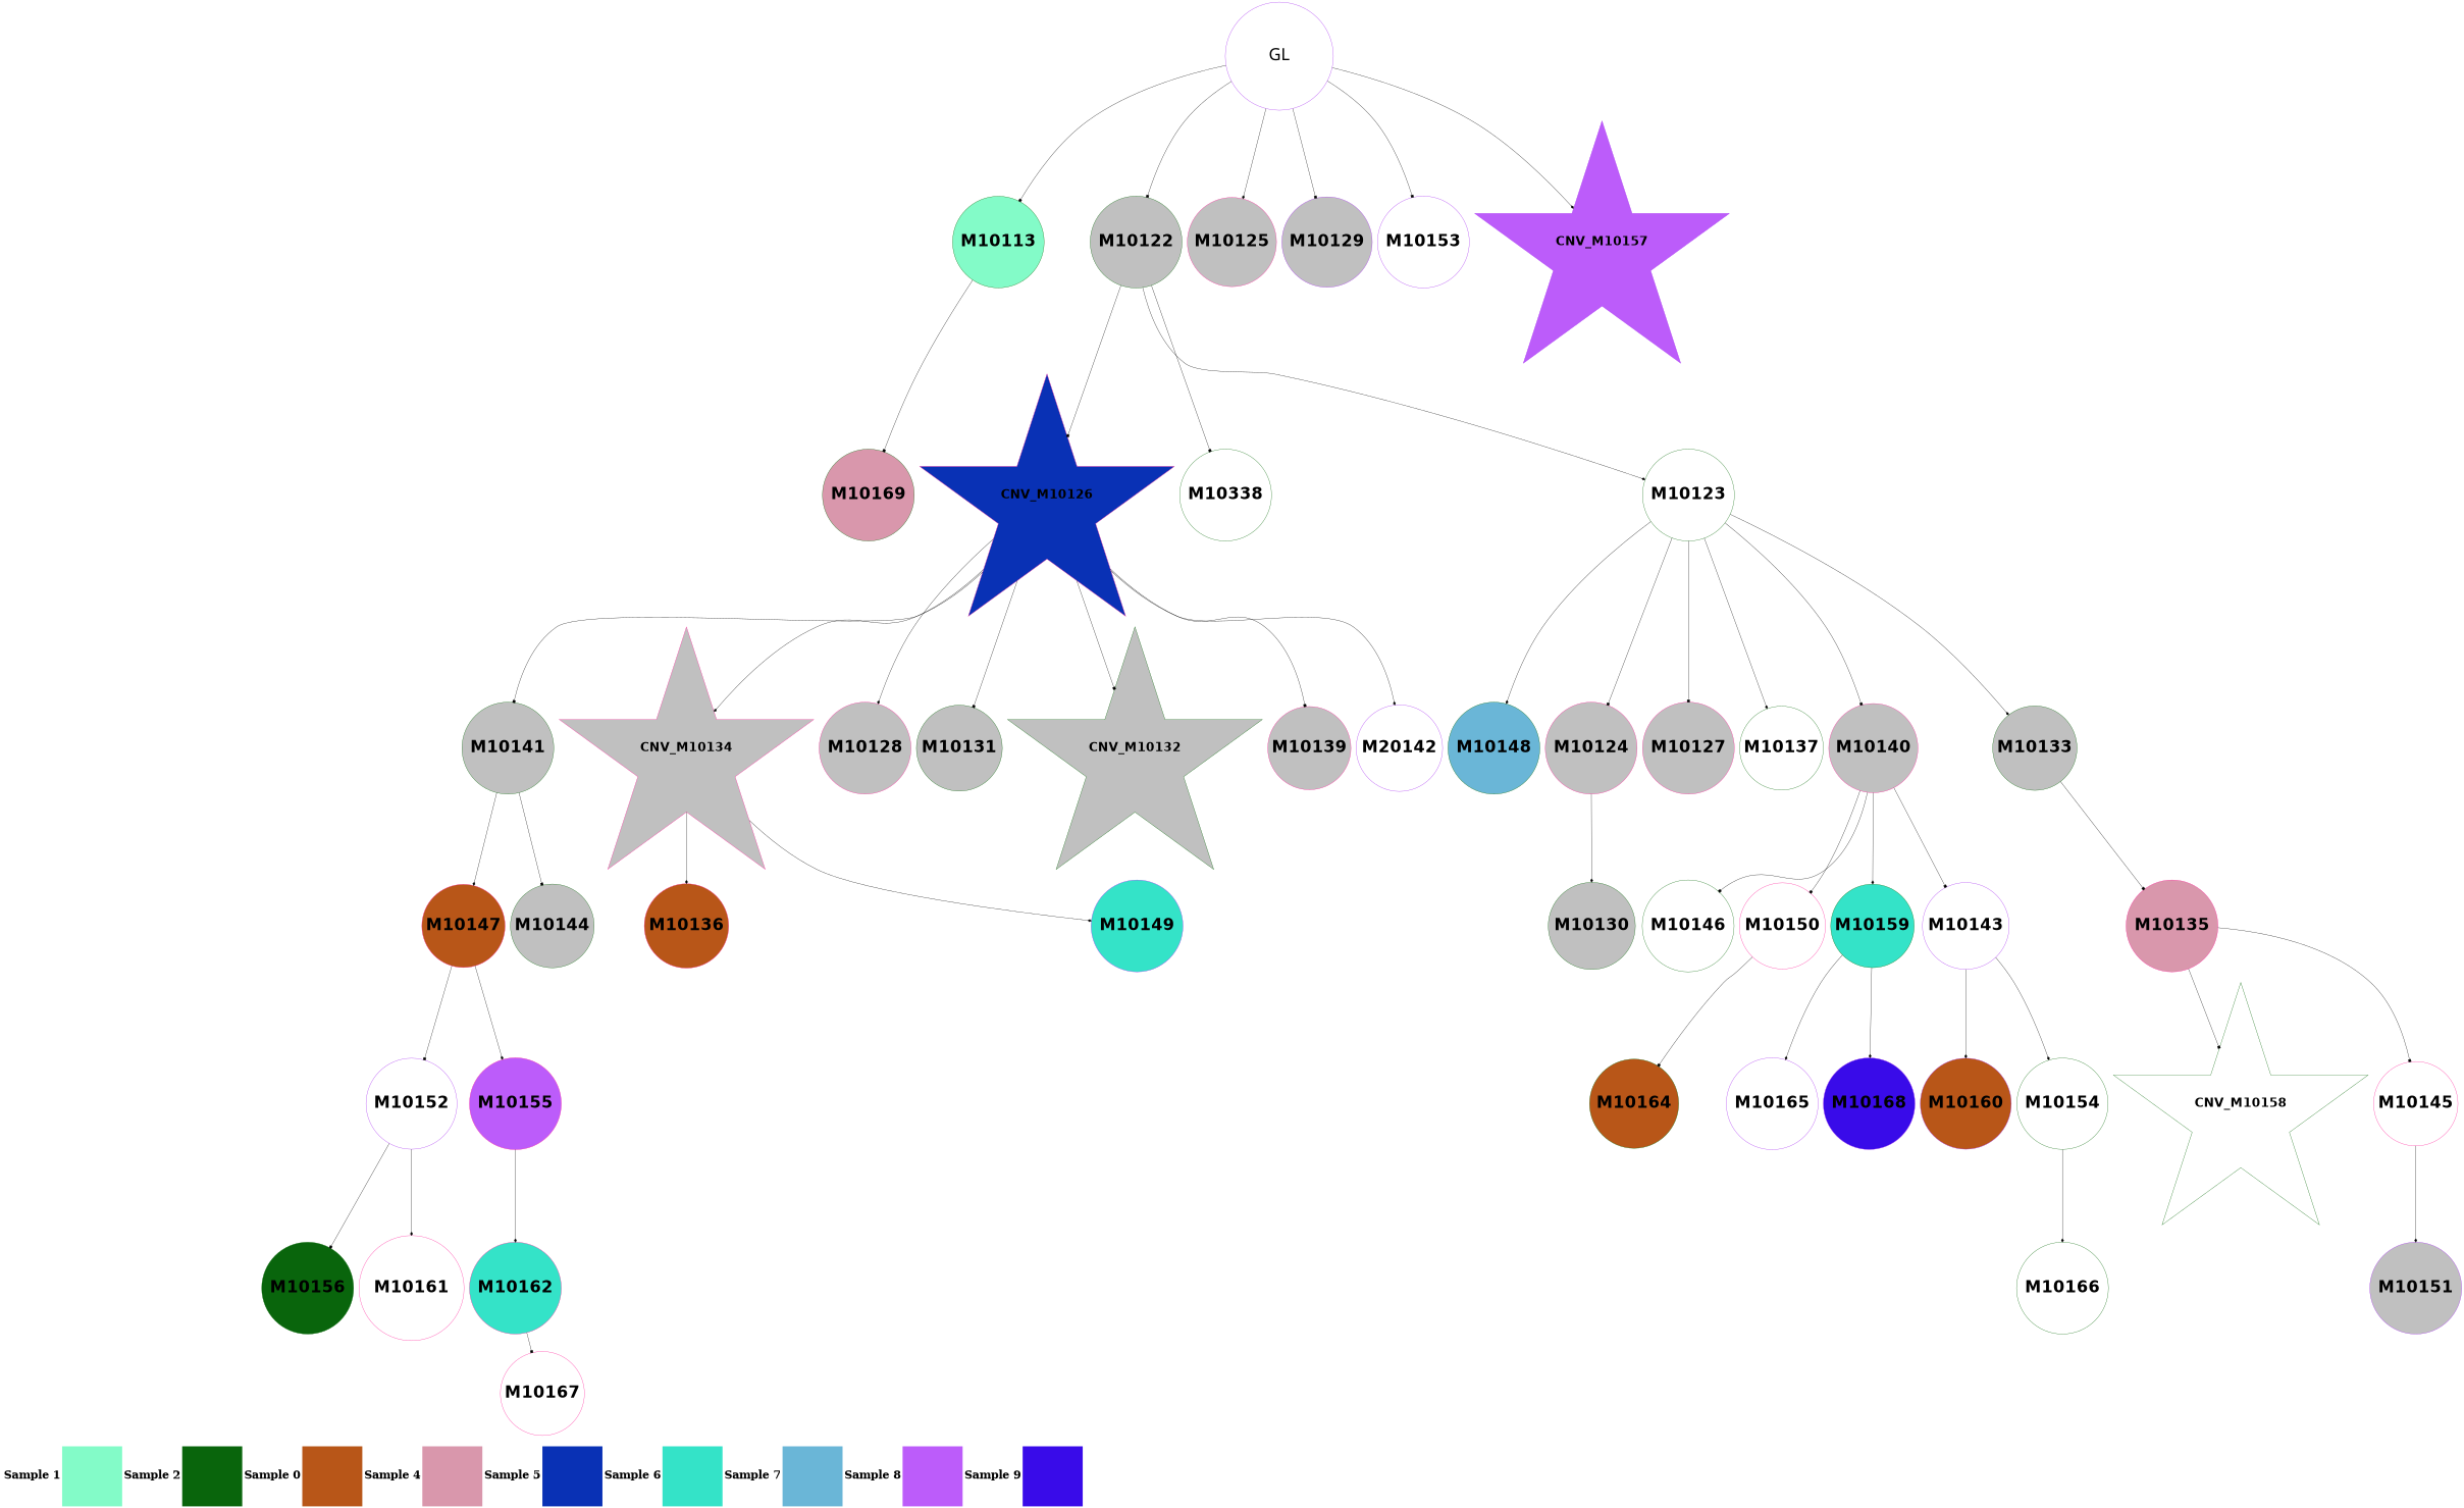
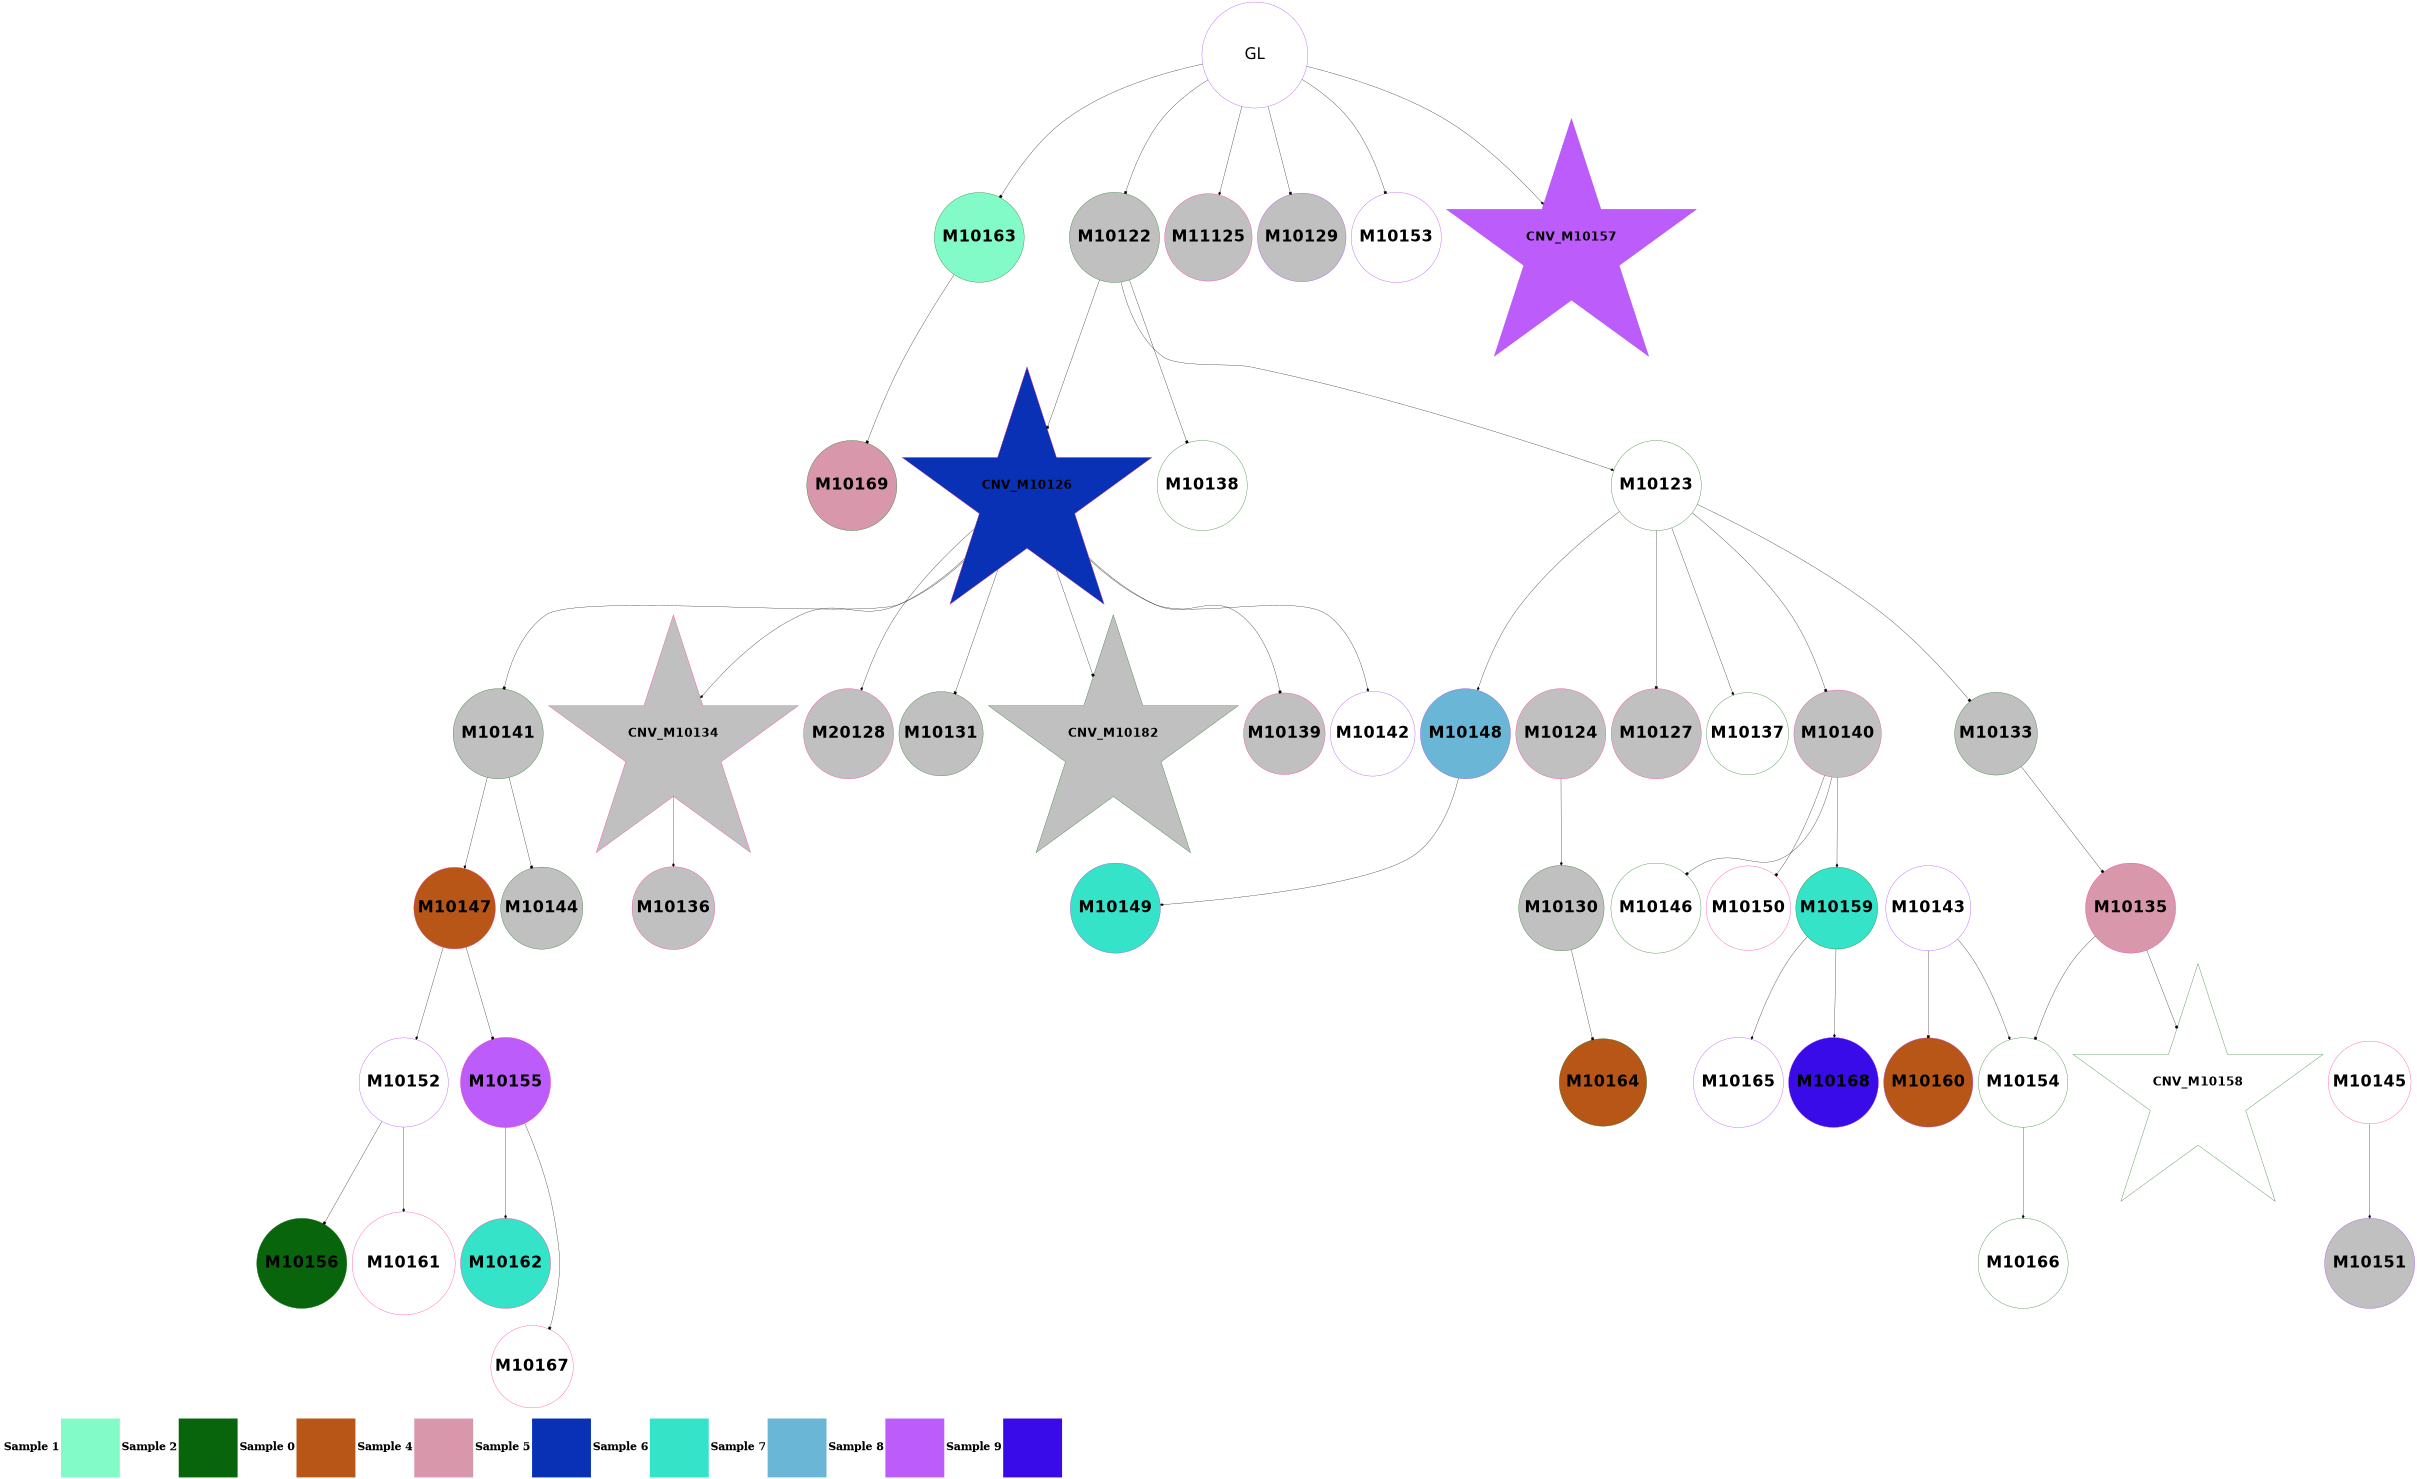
  digraph {
    rankdir=TB
    node [shape=circle color=darkgreen fillcolor=grey fontname="helvetica-bold" fontsize=56 style=filled]
    edge [arrowhead=box]
    n1 [label=<<TABLE border="0" cellborder="0" cellspacing="0">  <TR><TD width="200" height="200" colspan="1"><FONT POINT-SIZE="36.0"><B>Sample 1</B></FONT></TD><TD width="200" height="200" colspan="1" BGCOLOR="#83fbc8"></TD> <TD width="200" height="200" colspan="1"><FONT POINT-SIZE="36.0"><B>Sample 2</B></FONT></TD><TD width="200" height="200" colspan="1" BGCOLOR="#09650c"></TD> <TD width="200" height="200" colspan="1"><FONT POINT-SIZE="36.0"><B>Sample 0</B></FONT></TD><TD width="200" height="200" colspan="1" BGCOLOR="#b85618"></TD> <TD width="200" height="200" colspan="1"><FONT POINT-SIZE="36.0"><B>Sample 4</B></FONT></TD><TD width="200" height="200" colspan="1" BGCOLOR="#d997ac"></TD> <TD width="200" height="200" colspan="1"><FONT POINT-SIZE="36.0"><B>Sample 5</B></FONT></TD><TD width="200" height="200" colspan="1" BGCOLOR="#0931b5"></TD> <TD width="200" height="200" colspan="1"><FONT POINT-SIZE="36.0"><B>Sample 6</B></FONT></TD><TD width="200" height="200" colspan="1" BGCOLOR="#34e3c8"></TD> <TD width="200" height="200" colspan="1"><FONT POINT-SIZE="36.0"><B>Sample 7</B></FONT></TD><TD width="200" height="200" colspan="1" BGCOLOR="#6ab6d7"></TD> <TD width="200" height="200" colspan="1"><FONT POINT-SIZE="36.0"><B>Sample 8</B></FONT></TD><TD width="200" height="200" colspan="1" BGCOLOR="#bc5cfa"></TD> <TD width="200" height="200" colspan="1"><FONT POINT-SIZE="36.0"><B>Sample 9</B></FONT></TD><TD width="200" height="200" colspan="1" BGCOLOR="#390be9"></TD> </TR></TABLE>> margin=0 shape=none color="" fillcolor="" fontname="" fontsize="" style=""]
-   n2 [fillcolor="#83fbc8" height=2 label=M10113 width=2.02]
+   n2 [fillcolor="#83fbc8" height=2 label=M10163 width=2.02]
    n3 [fillcolor="#d997ac" height=2 label=M10169 width=1.35]
    n4 [height=2 label=M10133 width=3.13]
    n5 [color=deeppink fillcolor="#d997ac" height=2 label=M10135 width=1.76]
    n6 [color=deeppink fillcolor=white height=2 label=M10145 width=3.11]
    n7 [fillcolor=white fontsize=42 label=CNV_M10158 shape=star]
    n8 [color=purple height=2 label=M10151 width=0.38]
    n9 [color=deeppink fontsize=42 label=CNV_M10134 shape=star]
-   n10 [color=deeppink fillcolor="#b85618" height=2 label=M10136 width=3.09]
+   n10 [color=deeppink height=2 label=M10136 width=3.09]
    n11 [color=purple fillcolor="#34e3c8" height=2 label=M10149 width=1.27]
    n12 [color=deeppink height=2 label=M10140 width=4.13]
    n13 [color=purple fillcolor=white height=2 label=M10143 width=2.53]
    n14 [height=2 label=M10146 style=wedged width=0.55 fillcolor=""]
    n15 [color=deeppink fillcolor=white height=2 label=M10150 width=3.99]
    n16 [fillcolor="#34e3c8" height=2 label=M10159 width=3.56]
    n17 [height=2 label=M10154 style=wedged width=4.22 fillcolor=""]
    n18 [color=purple fillcolor="#b85618" height=2 label=M10160 width=2.06]
    n19 [fillcolor="#b85618" height=2 label=M10164 width=4.13]
    n20 [color=purple height=2 label=M10165 style=wedged width=0.46 fillcolor=""]
    n21 [color=purple fillcolor="#390be9" height=2 label=M10168 width=2.01]
    n22 [fillcolor=white height=2 label=M10166 width=0.28]
    n23 [height=2 label=M10141 width=0.14]
    n24 [height=2 label=M10144 width=3.37]
    n25 [color=deeppink fillcolor="#b85618" height=2 label=M10147 width=3.71]
    n26 [color=purple fillcolor=white height=2 label=M10152 width=2.05]
    n27 [color=deeppink fillcolor="#bc5cfa" height=2 label=M10155 width=0.95]
    n28 [fillcolor="#09650c" height=2 label=M10156 width=1.73]
    n29 [color=deeppink fillcolor=white height=2 label=M10161 width=4.86]
    n30 [color=deeppink fillcolor="#34e3c8" height=2 label=M10162 width=0.56]
    n31 [color=deeppink fillcolor=white height=2 label=M10167 width=3.23]
    n32 [color=purple fontname="arial-bold" height=5 label=GL width=5 shape="" fillcolor="" style=""]
    n33 [height=2 label=M10122 width=1.25]
-   n34 [color=deeppink height=2 label=M10125 width=4.12]
+   n34 [color=deeppink height=2 label=M11125 width=4.12]
    n35 [color=purple height=2 label=M10129 width=4.18]
    n36 [color=purple fillcolor=white height=2 label=M10153 width=0.49]
    n37 [color=purple fillcolor="#bc5cfa" fontsize=42 label=CNV_M10157 shape=star]
    n38 [fillcolor=white height=2 label=M10123 width=1.11]
    n39 [color=deeppink fillcolor="#0931b5" fontsize=42 label=CNV_M10126 shape=star]
-   n40 [fillcolor=white height=2 label=M10338 width=0.76]
+   n40 [fillcolor=white height=2 label=M10138 width=0.76]
    n41 [color=deeppink height=2 label=M10124 width=1.92]
    n42 [color=deeppink height=2 label=M10127 width=1.36]
    n43 [fillcolor=white height=2 label=M10137 width=3.42]
-   n44 [fillcolor="#6ab6d7" height=2 label=M10148 width=1.94]
-   n45 [color=deeppink height=2 label=M10128 width=0.47]
+   n44 [color=purple fillcolor="#6ab6d7" height=2 label=M10148 width=1.94]
+   n45 [color=deeppink height=2 label=M20128 width=0.47]
    n46 [height=2 label=M10131 width=2.73]
-   n47 [fontsize=42 label=CNV_M10132 shape=star]
+   n47 [fontsize=42 label=CNV_M10182 shape=star]
    n48 [color=deeppink height=2 label=M10139 width=3.72]
-   n49 [color=purple fillcolor=white height=2 label=M20142 width=4]
+   n49 [color=purple fillcolor=white height=2 label=M10142 width=4]
    n50 [height=2 label=M10130 width=2.47]
    subgraph sub_1 {
      rank=sink
      n1
    }
    n2 -> n3
    n4 -> n5
-   n5 -> n6
+   n5 -> n17
    n5 -> n7
    n6 -> n8 [arrowhead=diamond]
    n9 -> n10 [arrowhead=diamond]
-   n9 -> n11 [arrowhead=diamond]
-   n12 -> n13
+   n44 -> n11 [arrowhead=diamond]
    n12 -> n14
    n12 -> n15
    n12 -> n16 [arrowhead=diamond]
    n13 -> n17 [arrowhead=diamond]
-   n13 -> n18 [arrowhead=diamond]
-   n15 -> n19
+   n13 -> n18
+   n50 -> n19
    n16 -> n20 [arrowhead=diamond]
    n16 -> n21 [arrowhead=diamond]
    n17 -> n22 [arrowhead=diamond]
    n23 -> n24
    n23 -> n25 [arrowhead=diamond]
-   n25 -> n26
-   n25 -> n27 [arrowhead=diamond]
+   n25 -> n26 [arrowhead=diamond]
+   n25 -> n27
    n26 -> n28
    n26 -> n29 [arrowhead=diamond]
    n27 -> n30 [arrowhead=diamond]
-   n30 -> n31
+   n27 -> n31
    n32 -> n2
    n32 -> n33
    n32 -> n34 [arrowhead=diamond]
    n32 -> n35
    n32 -> n36
    n32 -> n37 [arrowhead=diamond]
    n33 -> n38 [arrowhead=diamond]
    n33 -> n39
    n33 -> n40
-   n38 -> n4 [arrowhead=diamond]
+   n38 -> n4
    n38 -> n12
-   n38 -> n41
    n38 -> n42
    n38 -> n43 [arrowhead=diamond]
    n38 -> n44 [arrowhead=diamond]
    n39 -> n9 [arrowhead=diamond]
    n39 -> n23
    n39 -> n45 [arrowhead=diamond]
    n39 -> n46
    n39 -> n47
    n39 -> n48
    n39 -> n49 [arrowhead=diamond]
    n41 -> n50 [arrowhead=diamond]
  }
